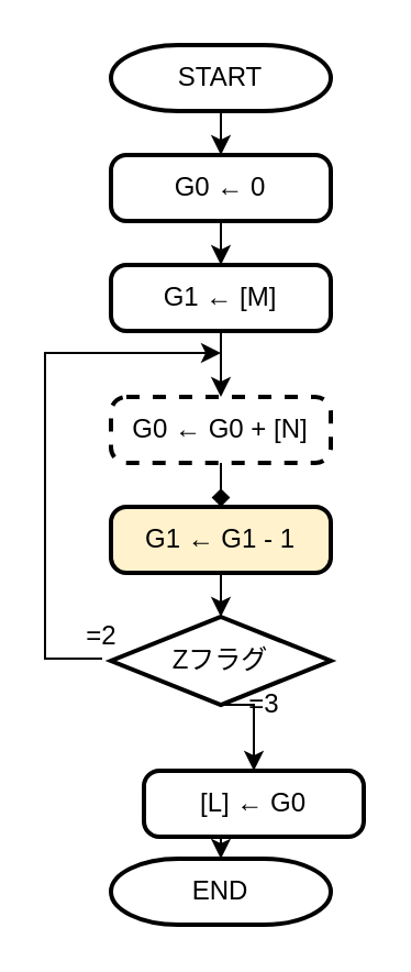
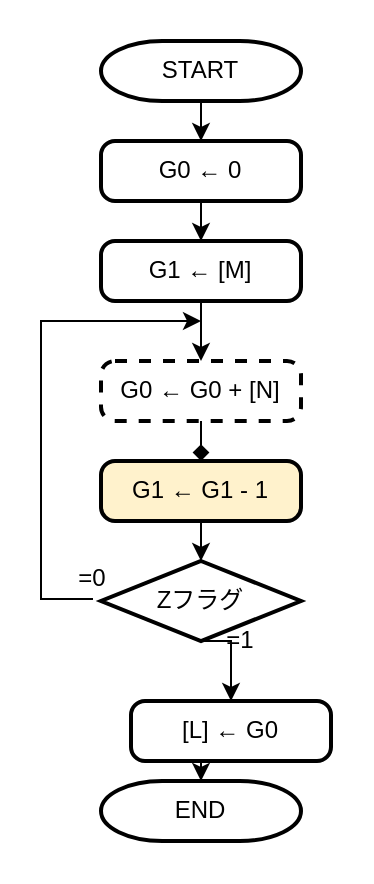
  <mxCell id="0" />
  <mxCell id="1" parent="0" />
  <mxCell id="2" style="edgeStyle=orthogonalEdgeStyle;rounded=0;orthogonalLoop=1;jettySize=auto;html=1;exitX=0.5;exitY=1;exitDx=0;exitDy=0;exitPerimeter=0;entryX=0.5;entryY=0;entryDx=0;entryDy=0;" parent="1" source="3" target="5" edge="1"><mxGeometry relative="1" as="geometry" /></mxCell>
  <mxCell id="3" value="START" style="strokeWidth=2;html=1;shape=mxgraph.flowchart.terminator;whiteSpace=wrap;" parent="1" vertex="1"><mxGeometry x="50" y="20" width="100" height="30" as="geometry" /></mxCell>
  <mxCell id="4" style="edgeStyle=orthogonalEdgeStyle;rounded=0;orthogonalLoop=1;jettySize=auto;html=1;exitX=0.5;exitY=1;exitDx=0;exitDy=0;entryX=0.5;entryY=0;entryDx=0;entryDy=0;" parent="1" source="5" target="7" edge="1"><mxGeometry relative="1" as="geometry" /></mxCell>
  <mxCell id="5" value="G0 ← 0" style="rounded=1;whiteSpace=wrap;html=1;absoluteArcSize=1;arcSize=14;strokeWidth=2;" parent="1" vertex="1"><mxGeometry x="50" y="70" width="100" height="30" as="geometry" /></mxCell>
  <mxCell id="6" style="edgeStyle=orthogonalEdgeStyle;rounded=0;orthogonalLoop=1;jettySize=auto;html=1;exitX=0.5;exitY=1;exitDx=0;exitDy=0;entryX=0.5;entryY=0;entryDx=0;entryDy=0;" edge="1" parent="1" source="7" target="20"><mxGeometry relative="1" as="geometry" /></mxCell>
  <mxCell id="7" value="G1 ← [M]" style="rounded=1;whiteSpace=wrap;html=1;absoluteArcSize=1;arcSize=14;strokeWidth=2;" parent="1" vertex="1"><mxGeometry x="50" y="120" width="100" height="30" as="geometry" /></mxCell>
  <mxCell id="8" style="edgeStyle=orthogonalEdgeStyle;rounded=0;orthogonalLoop=1;jettySize=auto;html=1;exitX=0.5;exitY=1;exitDx=0;exitDy=0;exitPerimeter=0;entryX=0.5;entryY=0;entryDx=0;entryDy=0;" edge="1" parent="1" source="9" target="16"><mxGeometry relative="1" as="geometry" /></mxCell>
  <mxCell id="9" value="Zフラグ" style="strokeWidth=2;html=1;shape=mxgraph.flowchart.decision;whiteSpace=wrap;" parent="1" vertex="1"><mxGeometry x="50" y="280" width="100" height="40" as="geometry" /></mxCell>
- <mxCell id="10" value="=3" style="text;html=1;strokeColor=none;fillColor=none;align=center;verticalAlign=middle;whiteSpace=wrap;rounded=0;" parent="1" vertex="1"><mxGeometry x="100" y="310" width="40" height="20" as="geometry" /></mxCell>
+ <mxCell id="10" value="=1" style="text;html=1;strokeColor=none;fillColor=none;align=center;verticalAlign=middle;whiteSpace=wrap;rounded=0;" parent="1" vertex="1"><mxGeometry x="100" y="310" width="40" height="20" as="geometry" /></mxCell>
  <mxCell id="11" style="edgeStyle=orthogonalEdgeStyle;rounded=0;orthogonalLoop=1;jettySize=auto;html=1;exitX=0.5;exitY=1;exitDx=0;exitDy=0;" edge="1" parent="1" source="12"><mxGeometry relative="1" as="geometry"><mxPoint x="100" y="160" as="targetPoint" /><Array as="points"><mxPoint x="20" y="299" /><mxPoint x="20" y="160" /></Array></mxGeometry></mxCell>
- <mxCell id="12" value="=2" style="text;html=1;strokeColor=none;fillColor=none;align=center;verticalAlign=middle;whiteSpace=wrap;rounded=0;" parent="1" vertex="1"><mxGeometry x="26" y="279" width="40" height="20" as="geometry" /></mxCell>
+ <mxCell id="12" value="=0" style="text;html=1;strokeColor=none;fillColor=none;align=center;verticalAlign=middle;whiteSpace=wrap;rounded=0;" parent="1" vertex="1"><mxGeometry x="26" y="279" width="40" height="20" as="geometry" /></mxCell>
  <mxCell id="13" style="edgeStyle=orthogonalEdgeStyle;rounded=0;orthogonalLoop=1;jettySize=auto;html=1;exitX=0.5;exitY=1;exitDx=0;exitDy=0;entryX=0.5;entryY=0;entryDx=0;entryDy=0;entryPerimeter=0;" edge="1" parent="1" source="14" target="9"><mxGeometry relative="1" as="geometry" /></mxCell>
  <mxCell id="14" value="G1 ← G1 - 1" style="rounded=1;whiteSpace=wrap;html=1;absoluteArcSize=1;arcSize=14;strokeWidth=2;fillColor=#fff2cc;" parent="1" vertex="1"><mxGeometry x="50" y="230" width="100" height="30" as="geometry" /></mxCell>
  <mxCell id="15" style="edgeStyle=orthogonalEdgeStyle;rounded=0;orthogonalLoop=1;jettySize=auto;html=1;exitX=0.5;exitY=1;exitDx=0;exitDy=0;entryX=0.5;entryY=0;entryDx=0;entryDy=0;entryPerimeter=0;" parent="1" source="16" target="17" edge="1"><mxGeometry relative="1" as="geometry" /></mxCell>
  <mxCell id="16" value="[L] ← G0" style="rounded=1;whiteSpace=wrap;html=1;absoluteArcSize=1;arcSize=14;strokeWidth=2;" parent="1" vertex="1"><mxGeometry x="65" y="350" width="100" height="30" as="geometry" /></mxCell>
  <mxCell id="17" value="END" style="strokeWidth=2;html=1;shape=mxgraph.flowchart.terminator;whiteSpace=wrap;" parent="1" vertex="1"><mxGeometry x="50" y="390" width="100" height="30" as="geometry" /></mxCell>
  <mxCell id="18" style="edgeStyle=orthogonalEdgeStyle;rounded=0;orthogonalLoop=1;jettySize=auto;html=1;exitX=0.5;exitY=1;exitDx=0;exitDy=0;exitPerimeter=0;" parent="1" source="17" target="17" edge="1"><mxGeometry relative="1" as="geometry" /></mxCell>
  <mxCell id="19" style="edgeStyle=orthogonalEdgeStyle;rounded=0;orthogonalLoop=1;jettySize=auto;html=1;exitX=0.5;exitY=1;exitDx=0;exitDy=0;entryX=0.5;entryY=0;entryDx=0;entryDy=0;endArrow=diamond;" edge="1" parent="1" source="20" target="14"><mxGeometry relative="1" as="geometry" /></mxCell>
  <mxCell id="20" value="G0 ← G0 + [N]" style="rounded=1;whiteSpace=wrap;html=1;absoluteArcSize=1;arcSize=14;strokeWidth=2;dashed=1;" parent="1" vertex="1"><mxGeometry x="50" y="180" width="100" height="30" as="geometry" /></mxCell>
